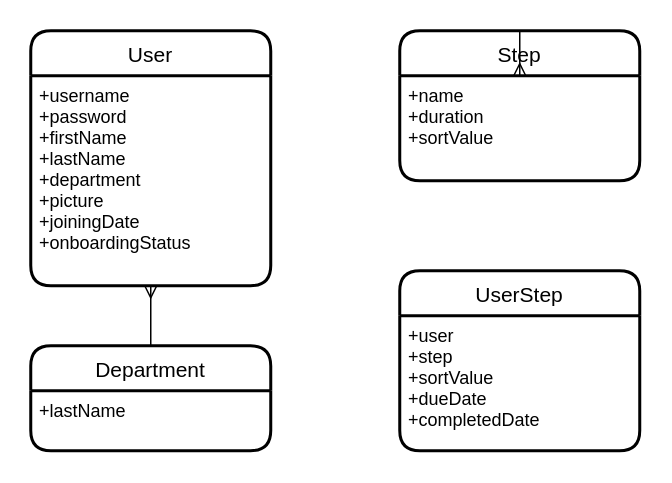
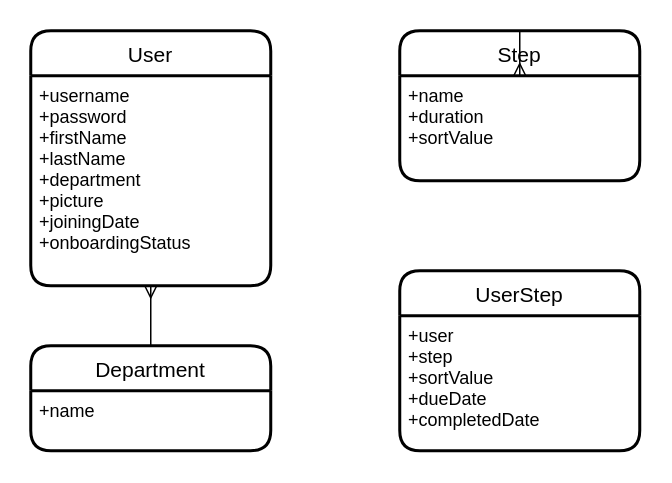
  <mxCell id="0" />
  <mxCell id="1" parent="0" />
  <mxCell id="2" value="Department" style="swimlane;childLayout=stackLayout;horizontal=1;startSize=30;horizontalStack=0;rounded=1;fontSize=14;fontStyle=0;strokeWidth=2;resizeParent=0;resizeLast=1;shadow=0;dashed=0;align=center;" vertex="1" parent="1"><mxGeometry x="20" y="230" width="160" height="70" as="geometry" /></mxCell>
- <mxCell id="3" value="+lastName" style="align=left;strokeColor=none;fillColor=none;spacingLeft=4;fontSize=12;verticalAlign=top;resizable=0;rotatable=0;part=1;" vertex="1" parent="2"><mxGeometry y="30" width="160" height="40" as="geometry" /></mxCell>
+ <mxCell id="3" value="+name" style="align=left;strokeColor=none;fillColor=none;spacingLeft=4;fontSize=12;verticalAlign=top;resizable=0;rotatable=0;part=1;" vertex="1" parent="2"><mxGeometry y="30" width="160" height="40" as="geometry" /></mxCell>
  <mxCell id="4" value="User" style="swimlane;childLayout=stackLayout;horizontal=1;startSize=30;horizontalStack=0;rounded=1;fontSize=14;fontStyle=0;strokeWidth=2;resizeParent=0;resizeLast=1;shadow=0;dashed=0;align=center;" vertex="1" parent="1"><mxGeometry x="20" y="20" width="160" height="170" as="geometry" /></mxCell>
  <mxCell id="5" value="+username&#10;+password&#10;+firstName&#10;+lastName&#10;+department&#10;+picture&#10;+joiningDate&#10;+onboardingStatus" style="align=left;strokeColor=none;fillColor=none;spacingLeft=4;fontSize=12;verticalAlign=top;resizable=0;rotatable=0;part=1;" vertex="1" parent="4"><mxGeometry y="30" width="160" height="140" as="geometry" /></mxCell>
  <mxCell id="6" value="Step" style="swimlane;childLayout=stackLayout;horizontal=1;startSize=30;horizontalStack=0;rounded=1;fontSize=14;fontStyle=0;strokeWidth=2;resizeParent=0;resizeLast=1;shadow=0;dashed=0;align=center;" vertex="1" parent="1"><mxGeometry x="266" y="20" width="160" height="100" as="geometry" /></mxCell>
  <mxCell id="7" value="+name&#10;+duration&#10;+sortValue" style="align=left;strokeColor=none;fillColor=none;spacingLeft=4;fontSize=12;verticalAlign=top;resizable=0;rotatable=0;part=1;" vertex="1" parent="6"><mxGeometry y="30" width="160" height="70" as="geometry" /></mxCell>
  <mxCell id="8" value="UserStep" style="swimlane;childLayout=stackLayout;horizontal=1;startSize=30;horizontalStack=0;rounded=1;fontSize=14;fontStyle=0;strokeWidth=2;resizeParent=0;resizeLast=1;shadow=0;dashed=0;align=center;" vertex="1" parent="1"><mxGeometry x="266" y="180" width="160" height="120" as="geometry" /></mxCell>
  <mxCell id="9" value="+user&#10;+step&#10;+sortValue&#10;+dueDate&#10;+completedDate" style="align=left;strokeColor=none;fillColor=none;spacingLeft=4;fontSize=12;verticalAlign=top;resizable=0;rotatable=0;part=1;" vertex="1" parent="8"><mxGeometry y="30" width="160" height="90" as="geometry" /></mxCell>
  <mxCell id="10" value="" style="endArrow=ERmany;html=1;rounded=0;endFill=0;" edge="1" parent="1" source="2" target="5"><mxGeometry width="50" height="50" relative="1" as="geometry"><mxPoint x="226" y="220" as="sourcePoint" /><mxPoint x="276" y="170" as="targetPoint" /></mxGeometry></mxCell>
  <mxCell id="11" value="" style="endArrow=ERmany;html=1;rounded=0;endFill=0;" edge="1" parent="1" source="6" target="7"><mxGeometry width="50" height="50" relative="1" as="geometry"><mxPoint x="276" y="230" as="sourcePoint" /><mxPoint x="276" y="160" as="targetPoint" /></mxGeometry></mxCell>
